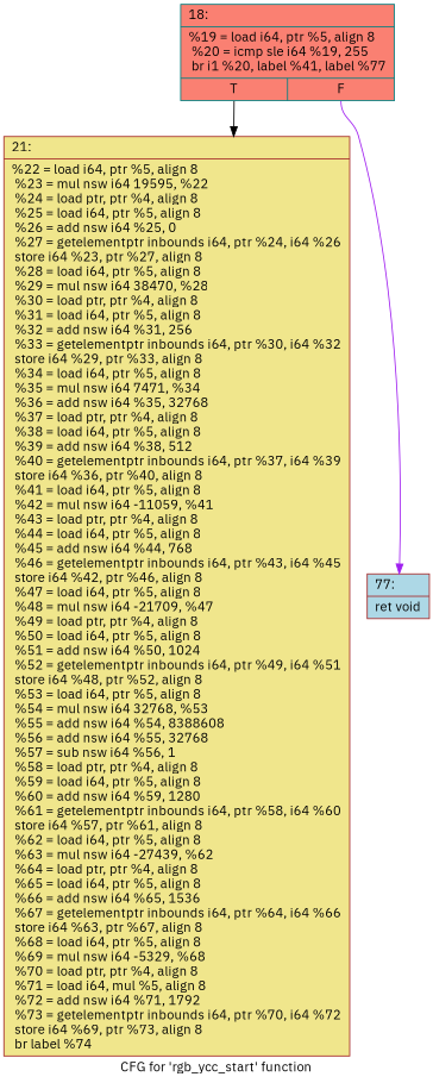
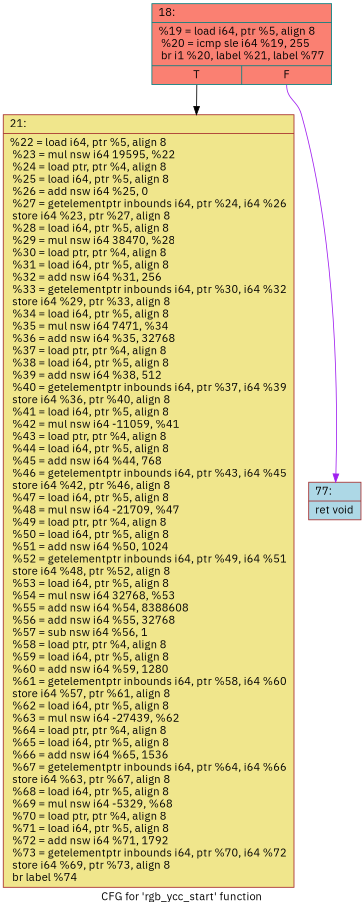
  digraph {
    fontname="IBM Plex Sans"
    label="CFG for 'rgb_ycc_start' function"
    node [color=brown fontname="IBM Plex Sans" shape=record style=filled]
    edge [fontname="IBM Plex Sans"]
-   n1 [color=teal fillcolor=salmon label="{18:\l|  %19 = load i64, ptr %5, align 8\l  %20 = icmp sle i64 %19, 255\l  br i1 %20, label %41, label %77\l|{<s0>T|<s1>F}}"]
-   n2 [fillcolor=khaki label="{21:\l|  %22 = load i64, ptr %5, align 8\l  %23 = mul nsw i64 19595, %22\l  %24 = load ptr, ptr %4, align 8\l  %25 = load i64, ptr %5, align 8\l  %26 = add nsw i64 %25, 0\l  %27 = getelementptr inbounds i64, ptr %24, i64 %26\l  store i64 %23, ptr %27, align 8\l  %28 = load i64, ptr %5, align 8\l  %29 = mul nsw i64 38470, %28\l  %30 = load ptr, ptr %4, align 8\l  %31 = load i64, ptr %5, align 8\l  %32 = add nsw i64 %31, 256\l  %33 = getelementptr inbounds i64, ptr %30, i64 %32\l  store i64 %29, ptr %33, align 8\l  %34 = load i64, ptr %5, align 8\l  %35 = mul nsw i64 7471, %34\l  %36 = add nsw i64 %35, 32768\l  %37 = load ptr, ptr %4, align 8\l  %38 = load i64, ptr %5, align 8\l  %39 = add nsw i64 %38, 512\l  %40 = getelementptr inbounds i64, ptr %37, i64 %39\l  store i64 %36, ptr %40, align 8\l  %41 = load i64, ptr %5, align 8\l  %42 = mul nsw i64 -11059, %41\l  %43 = load ptr, ptr %4, align 8\l  %44 = load i64, ptr %5, align 8\l  %45 = add nsw i64 %44, 768\l  %46 = getelementptr inbounds i64, ptr %43, i64 %45\l  store i64 %42, ptr %46, align 8\l  %47 = load i64, ptr %5, align 8\l  %48 = mul nsw i64 -21709, %47\l  %49 = load ptr, ptr %4, align 8\l  %50 = load i64, ptr %5, align 8\l  %51 = add nsw i64 %50, 1024\l  %52 = getelementptr inbounds i64, ptr %49, i64 %51\l  store i64 %48, ptr %52, align 8\l  %53 = load i64, ptr %5, align 8\l  %54 = mul nsw i64 32768, %53\l  %55 = add nsw i64 %54, 8388608\l  %56 = add nsw i64 %55, 32768\l  %57 = sub nsw i64 %56, 1\l  %58 = load ptr, ptr %4, align 8\l  %59 = load i64, ptr %5, align 8\l  %60 = add nsw i64 %59, 1280\l  %61 = getelementptr inbounds i64, ptr %58, i64 %60\l  store i64 %57, ptr %61, align 8\l  %62 = load i64, ptr %5, align 8\l  %63 = mul nsw i64 -27439, %62\l  %64 = load ptr, ptr %4, align 8\l  %65 = load i64, ptr %5, align 8\l  %66 = add nsw i64 %65, 1536\l  %67 = getelementptr inbounds i64, ptr %64, i64 %66\l  store i64 %63, ptr %67, align 8\l  %68 = load i64, ptr %5, align 8\l  %69 = mul nsw i64 -5329, %68\l  %70 = load ptr, ptr %4, align 8\l  %71 = load i64, mul %5, align 8\l  %72 = add nsw i64 %71, 1792\l  %73 = getelementptr inbounds i64, ptr %70, i64 %72\l  store i64 %69, ptr %73, align 8\l  br label %74\l}"]
+   n1 [color=teal fillcolor=salmon label="{18:\l|  %19 = load i64, ptr %5, align 8\l  %20 = icmp sle i64 %19, 255\l  br i1 %20, label %21, label %77\l|{<s0>T|<s1>F}}"]
+   n2 [fillcolor=khaki label="{21:\l|  %22 = load i64, ptr %5, align 8\l  %23 = mul nsw i64 19595, %22\l  %24 = load ptr, ptr %4, align 8\l  %25 = load i64, ptr %5, align 8\l  %26 = add nsw i64 %25, 0\l  %27 = getelementptr inbounds i64, ptr %24, i64 %26\l  store i64 %23, ptr %27, align 8\l  %28 = load i64, ptr %5, align 8\l  %29 = mul nsw i64 38470, %28\l  %30 = load ptr, ptr %4, align 8\l  %31 = load i64, ptr %5, align 8\l  %32 = add nsw i64 %31, 256\l  %33 = getelementptr inbounds i64, ptr %30, i64 %32\l  store i64 %29, ptr %33, align 8\l  %34 = load i64, ptr %5, align 8\l  %35 = mul nsw i64 7471, %34\l  %36 = add nsw i64 %35, 32768\l  %37 = load ptr, ptr %4, align 8\l  %38 = load i64, ptr %5, align 8\l  %39 = add nsw i64 %38, 512\l  %40 = getelementptr inbounds i64, ptr %37, i64 %39\l  store i64 %36, ptr %40, align 8\l  %41 = load i64, ptr %5, align 8\l  %42 = mul nsw i64 -11059, %41\l  %43 = load ptr, ptr %4, align 8\l  %44 = load i64, ptr %5, align 8\l  %45 = add nsw i64 %44, 768\l  %46 = getelementptr inbounds i64, ptr %43, i64 %45\l  store i64 %42, ptr %46, align 8\l  %47 = load i64, ptr %5, align 8\l  %48 = mul nsw i64 -21709, %47\l  %49 = load ptr, ptr %4, align 8\l  %50 = load i64, ptr %5, align 8\l  %51 = add nsw i64 %50, 1024\l  %52 = getelementptr inbounds i64, ptr %49, i64 %51\l  store i64 %48, ptr %52, align 8\l  %53 = load i64, ptr %5, align 8\l  %54 = mul nsw i64 32768, %53\l  %55 = add nsw i64 %54, 8388608\l  %56 = add nsw i64 %55, 32768\l  %57 = sub nsw i64 %56, 1\l  %58 = load ptr, ptr %4, align 8\l  %59 = load i64, ptr %5, align 8\l  %60 = add nsw i64 %59, 1280\l  %61 = getelementptr inbounds i64, ptr %58, i64 %60\l  store i64 %57, ptr %61, align 8\l  %62 = load i64, ptr %5, align 8\l  %63 = mul nsw i64 -27439, %62\l  %64 = load ptr, ptr %4, align 8\l  %65 = load i64, ptr %5, align 8\l  %66 = add nsw i64 %65, 1536\l  %67 = getelementptr inbounds i64, ptr %64, i64 %66\l  store i64 %63, ptr %67, align 8\l  %68 = load i64, ptr %5, align 8\l  %69 = mul nsw i64 -5329, %68\l  %70 = load ptr, ptr %4, align 8\l  %71 = load i64, ptr %5, align 8\l  %72 = add nsw i64 %71, 1792\l  %73 = getelementptr inbounds i64, ptr %70, i64 %72\l  store i64 %69, ptr %73, align 8\l  br label %74\l}"]
    n3 [fillcolor=lightblue label="{77:\l|  ret void\l}"]
    n1 -> n2 [color=black tailport=s0]
    n1 -> n3 [color=purple tailport=s1]
  }
